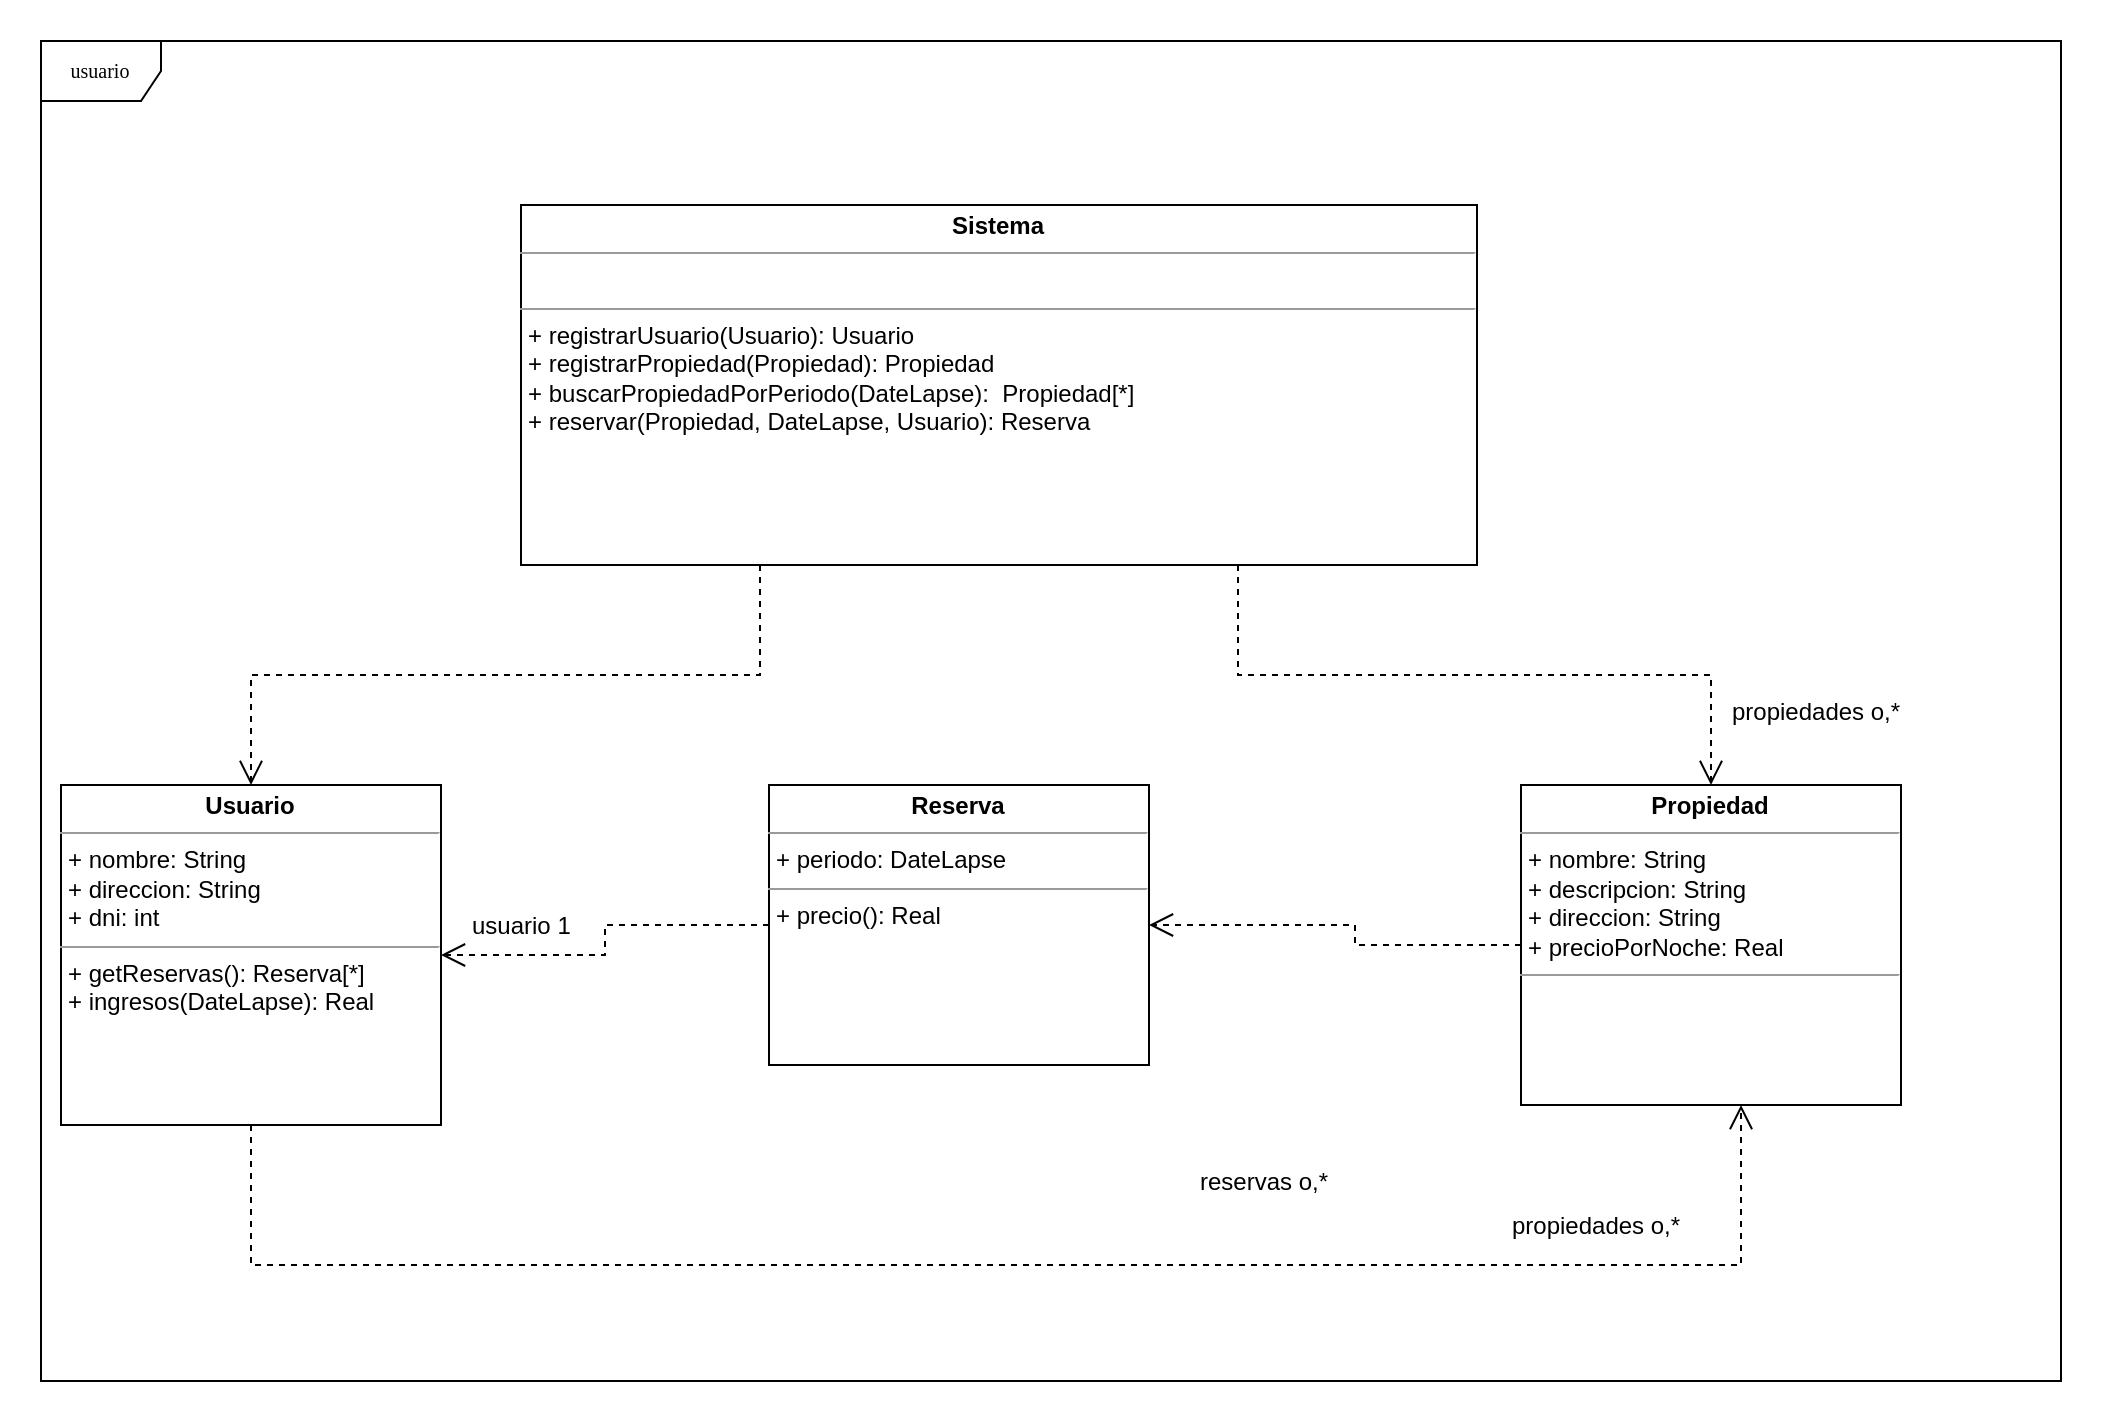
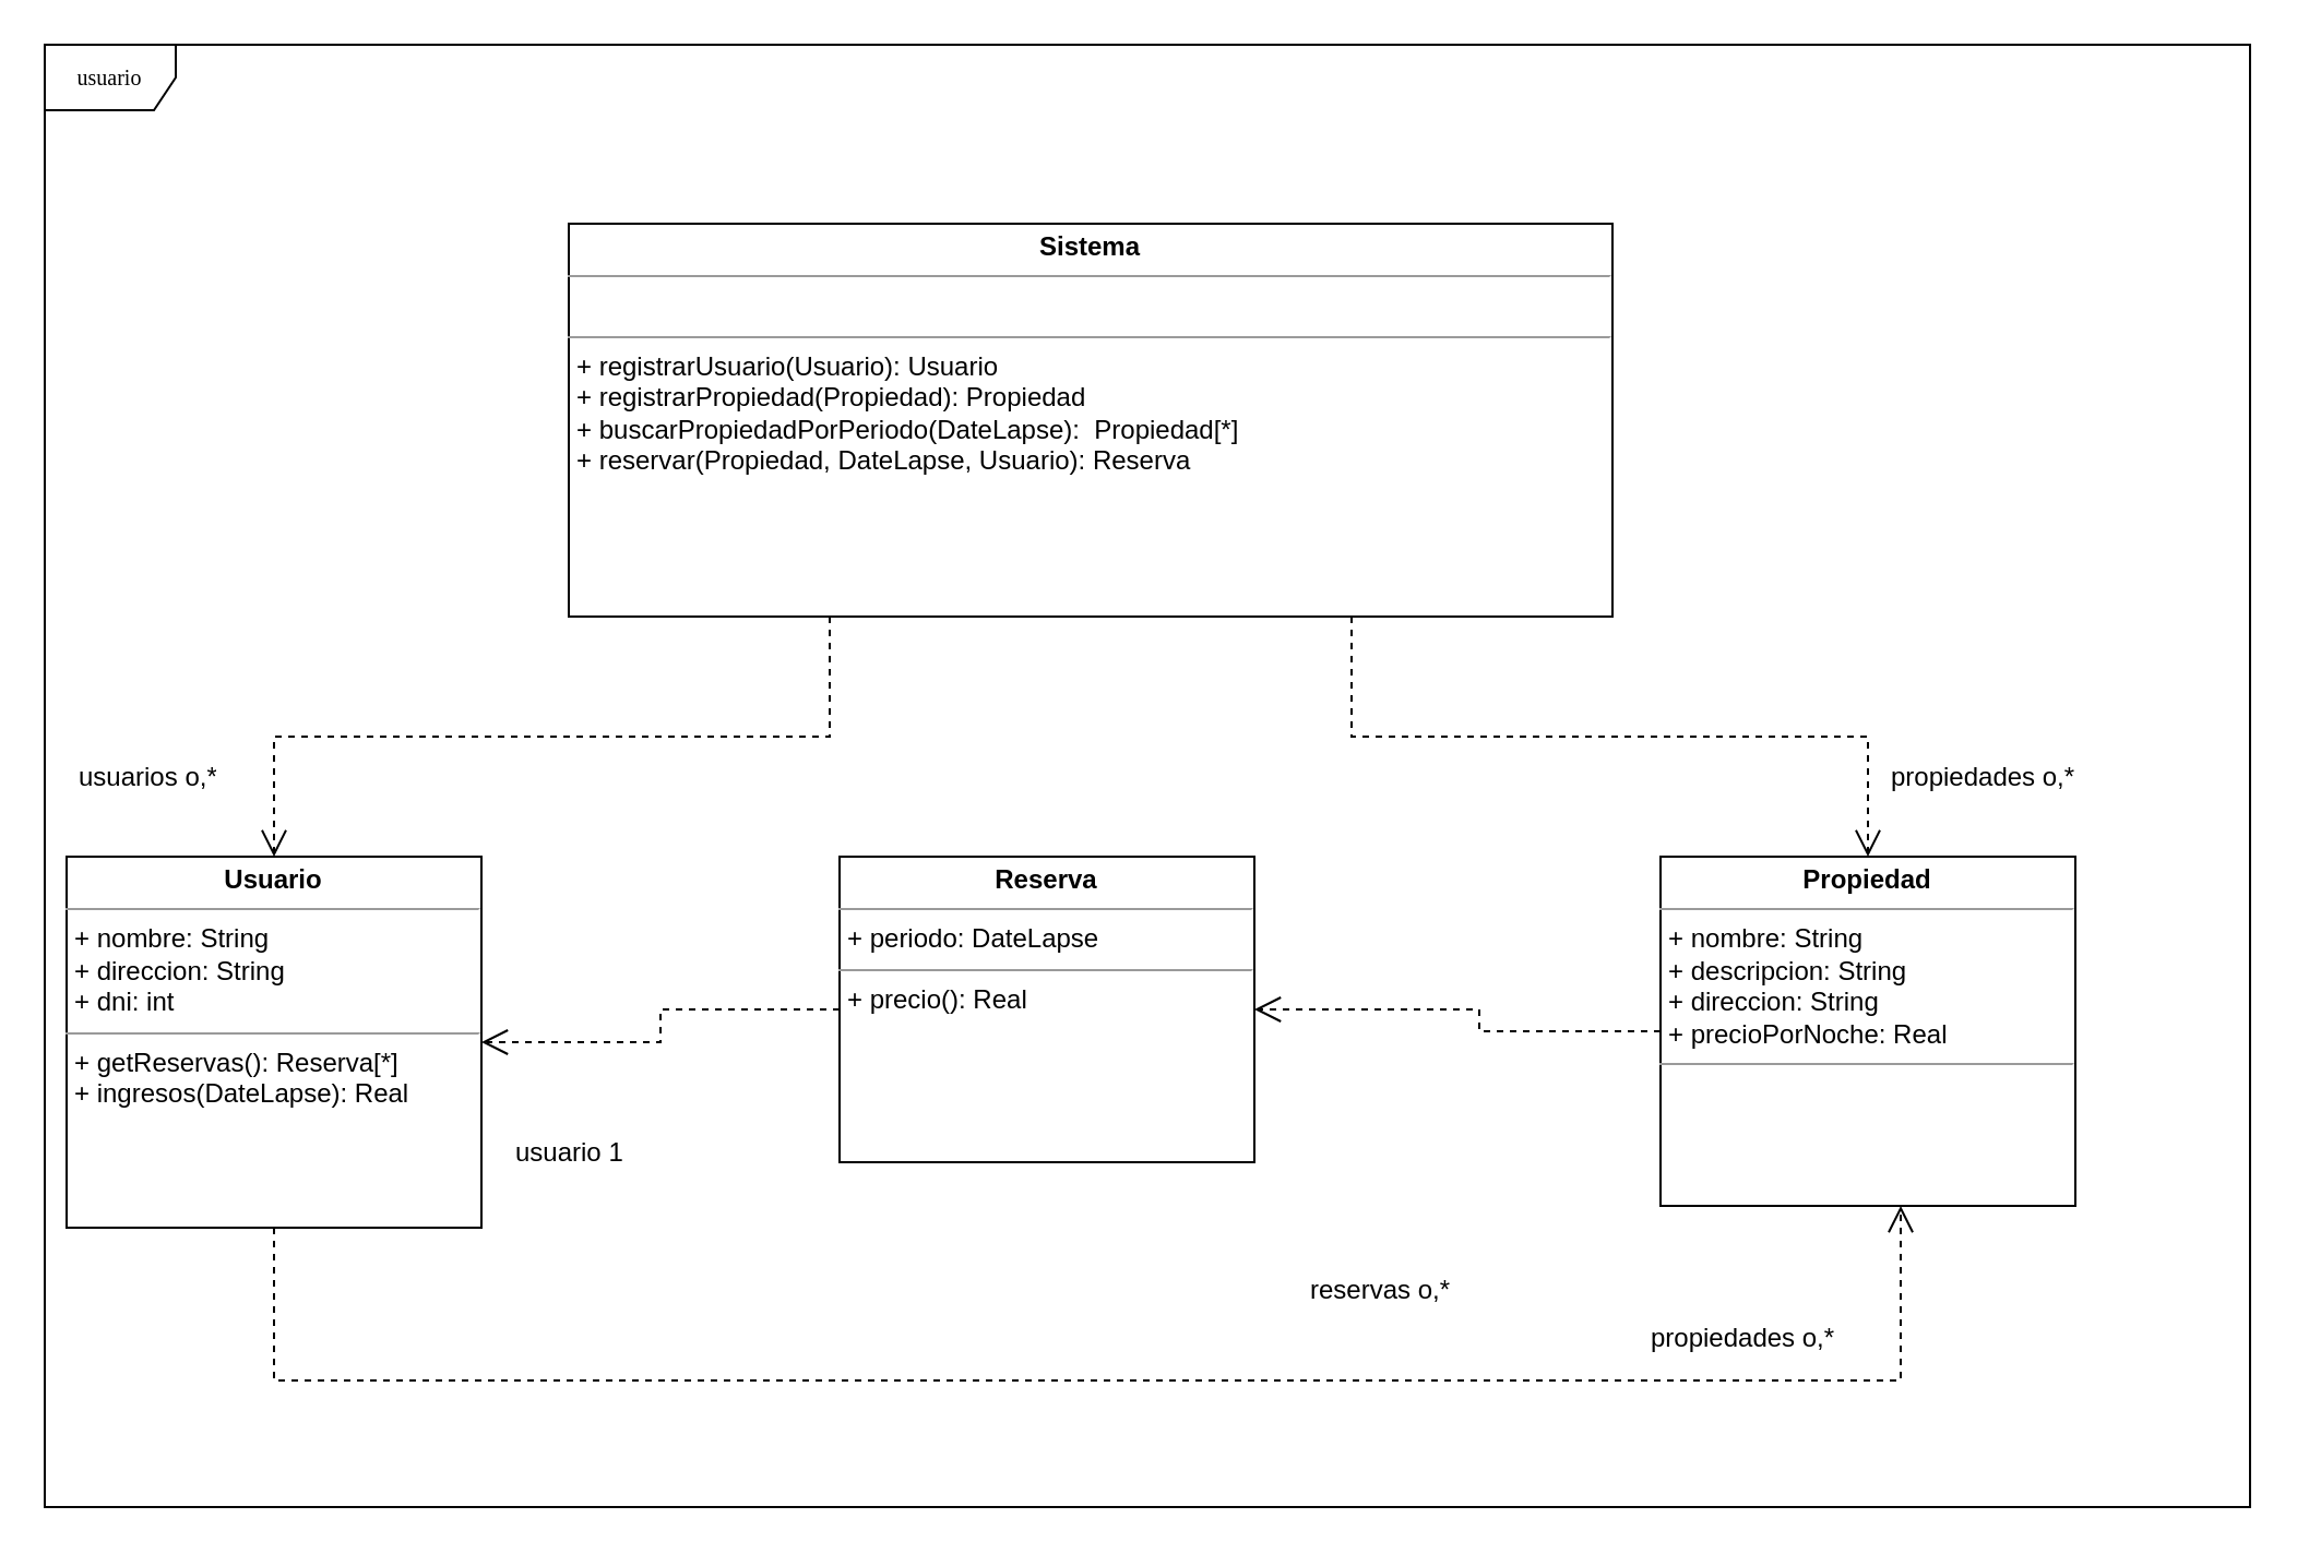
  <mxCell id="0" />
  <mxCell id="1" parent="0" />
  <mxCell id="2" value="usuario" style="shape=umlFrame;whiteSpace=wrap;html=1;rounded=0;shadow=0;comic=0;labelBackgroundColor=none;strokeWidth=1;fontFamily=Verdana;fontSize=10;align=center;" parent="1" vertex="1"><mxGeometry y="20" width="1010" height="670" as="geometry" x="20" /></mxCell>
  <mxCell id="3" style="edgeStyle=orthogonalEdgeStyle;rounded=0;html=1;labelBackgroundColor=none;startFill=0;endArrow=open;endFill=0;endSize=10;fontFamily=Verdana;fontSize=10;dashed=1;entryX=0.5;entryY=0;entryDx=0;entryDy=0;exitX=0.25;exitY=1;exitDx=0;exitDy=0;" parent="1" source="4" target="5" edge="1"><mxGeometry relative="1" as="geometry"><mxPoint x="150" y="402" as="targetPoint" /></mxGeometry></mxCell>
  <mxCell id="4" value="&lt;p style=&quot;margin:0px;margin-top:4px;text-align:center;&quot;&gt;&lt;b&gt;Sistema&lt;/b&gt;&lt;/p&gt;&lt;hr size=&quot;1&quot;&gt;&lt;p style=&quot;margin:0px;margin-left:4px;&quot;&gt;&lt;br&gt;&lt;/p&gt;&lt;hr size=&quot;1&quot;&gt;&lt;p style=&quot;margin:0px;margin-left:4px;&quot;&gt;+ registrarUsuario(Usuario): Usuario&lt;br&gt;+ registrarPropiedad(Propiedad): Propiedad&lt;/p&gt;&lt;p style=&quot;margin:0px;margin-left:4px;&quot;&gt;+ buscarPropiedadPorPeriodo(DateLapse):&amp;nbsp; Propiedad[*]&lt;/p&gt;&lt;p style=&quot;margin:0px;margin-left:4px;&quot;&gt;+ reservar(Propiedad, DateLapse, Usuario): Reserva&lt;/p&gt;&lt;p style=&quot;margin:0px;margin-left:4px;&quot;&gt;&lt;br&gt;&lt;/p&gt;" style="verticalAlign=top;align=left;overflow=fill;fontSize=12;fontFamily=Helvetica;html=1;rounded=0;shadow=0;comic=0;labelBackgroundColor=none;strokeWidth=1" parent="1" vertex="1"><mxGeometry x="260" y="102" width="478" height="180" as="geometry" /></mxCell>
  <mxCell id="5" value="&lt;p style=&quot;margin:0px;margin-top:4px;text-align:center;&quot;&gt;&lt;b&gt;Usuario&lt;/b&gt;&lt;/p&gt;&lt;hr size=&quot;1&quot;&gt;&lt;p style=&quot;margin:0px;margin-left:4px;&quot;&gt;+ nombre: String&lt;br&gt;+ direccion: String&lt;/p&gt;&lt;p style=&quot;margin:0px;margin-left:4px;&quot;&gt;+ dni: int&lt;/p&gt;&lt;hr size=&quot;1&quot;&gt;&lt;p style=&quot;margin:0px;margin-left:4px;&quot;&gt;+ getReservas(): Reserva[*]&lt;/p&gt;&lt;p style=&quot;margin:0px;margin-left:4px;&quot;&gt;+ ingresos(DateLapse): Real&lt;/p&gt;" style="verticalAlign=top;align=left;overflow=fill;fontSize=12;fontFamily=Helvetica;html=1;rounded=0;shadow=0;comic=0;labelBackgroundColor=none;strokeWidth=1" parent="1" vertex="1"><mxGeometry x="30" y="392" width="190" height="170" as="geometry" /></mxCell>
  <mxCell id="6" value="&lt;p style=&quot;margin:0px;margin-top:4px;text-align:center;&quot;&gt;&lt;b&gt;Reserva&lt;/b&gt;&lt;/p&gt;&lt;hr size=&quot;1&quot;&gt;&lt;p style=&quot;margin:0px;margin-left:4px;&quot;&gt;+ periodo: DateLapse&lt;/p&gt;&lt;hr size=&quot;1&quot;&gt;&lt;p style=&quot;margin:0px;margin-left:4px;&quot;&gt;+ precio(): Real&lt;br&gt;&lt;/p&gt;" style="verticalAlign=top;align=left;overflow=fill;fontSize=12;fontFamily=Helvetica;html=1;rounded=0;shadow=0;comic=0;labelBackgroundColor=none;strokeWidth=1" parent="1" vertex="1"><mxGeometry x="384" y="392" width="190" height="140" as="geometry" /></mxCell>
  <mxCell id="7" value="&lt;p style=&quot;margin:0px;margin-top:4px;text-align:center;&quot;&gt;&lt;b&gt;Propiedad&lt;/b&gt;&lt;/p&gt;&lt;hr size=&quot;1&quot;&gt;&lt;p style=&quot;margin:0px;margin-left:4px;&quot;&gt;+ nombre: String&lt;/p&gt;&lt;p style=&quot;margin:0px;margin-left:4px;&quot;&gt;+ descripcion: String&lt;br style=&quot;border-color: var(--border-color);&quot;&gt;+ direccion: String&lt;br&gt;&lt;/p&gt;&lt;p style=&quot;margin:0px;margin-left:4px;&quot;&gt;+ precioPorNoche: Real&lt;/p&gt;&lt;hr size=&quot;1&quot;&gt;&lt;p style=&quot;margin:0px;margin-left:4px;&quot;&gt;&lt;br&gt;&lt;/p&gt;" style="verticalAlign=top;align=left;overflow=fill;fontSize=12;fontFamily=Helvetica;html=1;rounded=0;shadow=0;comic=0;labelBackgroundColor=none;strokeWidth=1" parent="1" vertex="1"><mxGeometry x="760" y="392" width="190" height="160" as="geometry" /></mxCell>
  <mxCell id="8" style="edgeStyle=orthogonalEdgeStyle;rounded=0;html=1;labelBackgroundColor=none;startFill=0;endArrow=open;endFill=0;endSize=10;fontFamily=Verdana;fontSize=10;dashed=1;entryX=0.5;entryY=0;entryDx=0;entryDy=0;exitX=0.75;exitY=1;exitDx=0;exitDy=0;" parent="1" source="4" target="7" edge="1"><mxGeometry relative="1" as="geometry"><mxPoint x="470" y="282" as="sourcePoint" /><mxPoint x="360" y="412" as="targetPoint" /></mxGeometry></mxCell>
  <mxCell id="9" style="edgeStyle=orthogonalEdgeStyle;rounded=0;html=1;labelBackgroundColor=none;startFill=0;endArrow=open;endFill=0;endSize=10;fontFamily=Verdana;fontSize=10;dashed=1;exitX=0.5;exitY=1;exitDx=0;exitDy=0;entryX=0.579;entryY=1;entryDx=0;entryDy=0;entryPerimeter=0;" parent="1" source="5" target="7" edge="1"><mxGeometry relative="1" as="geometry"><mxPoint x="573" y="612" as="sourcePoint" /><mxPoint x="870" y="762" as="targetPoint" /><Array as="points"><mxPoint x="125" y="632" /><mxPoint x="870" y="632" /></Array></mxGeometry></mxCell>
  <mxCell id="10" style="edgeStyle=orthogonalEdgeStyle;rounded=0;html=1;labelBackgroundColor=none;startFill=0;endArrow=open;endFill=0;endSize=10;fontFamily=Verdana;fontSize=10;dashed=1;entryX=1;entryY=0.5;entryDx=0;entryDy=0;exitX=0;exitY=0.5;exitDx=0;exitDy=0;" parent="1" source="7" target="6" edge="1"><mxGeometry relative="1" as="geometry"><mxPoint x="760" y="462" as="sourcePoint" /><mxPoint x="770" y="472" as="targetPoint" /><Array as="points"><mxPoint x="677" y="472" /><mxPoint x="677" y="462" /></Array></mxGeometry></mxCell>
  <mxCell id="11" style="edgeStyle=orthogonalEdgeStyle;rounded=0;html=1;labelBackgroundColor=none;startFill=0;endArrow=open;endFill=0;endSize=10;fontFamily=Verdana;fontSize=10;dashed=1;entryX=1;entryY=0.5;entryDx=0;entryDy=0;exitX=0;exitY=0.5;exitDx=0;exitDy=0;" parent="1" source="6" target="5" edge="1"><mxGeometry relative="1" as="geometry"><mxPoint x="370" y="463" as="sourcePoint" /><mxPoint x="149" y="572" as="targetPoint" /></mxGeometry></mxCell>
+ <mxCell id="12" value="usuarios o,*" style="text;strokeColor=none;fillColor=none;align=left;verticalAlign=top;spacingLeft=4;spacingRight=4;overflow=hidden;rotatable=0;points=[[0,0.5],[1,0.5]];portConstraint=eastwest;whiteSpace=wrap;html=1;" parent="1" vertex="1"><mxGeometry x="30" y="342" width="100" height="26" as="geometry" /></mxCell>
  <mxCell id="13" value="propiedades o,*" style="text;strokeColor=none;fillColor=none;align=left;verticalAlign=top;spacingLeft=4;spacingRight=4;overflow=hidden;rotatable=0;points=[[0,0.5],[1,0.5]];portConstraint=eastwest;whiteSpace=wrap;html=1;" parent="1" vertex="1"><mxGeometry x="860" y="342" width="100" height="26" as="geometry" /></mxCell>
- <mxCell id="14" value="usuario 1" style="text;strokeColor=none;fillColor=none;align=left;verticalAlign=top;spacingLeft=4;spacingRight=4;overflow=hidden;rotatable=0;points=[[0,0.5],[1,0.5]];portConstraint=eastwest;whiteSpace=wrap;html=1;" parent="1" vertex="1"><mxGeometry x="230" y="449" width="100" height="26" as="geometry" /></mxCell>
+ <mxCell id="14" value="usuario 1" style="text;strokeColor=none;fillColor=none;align=left;verticalAlign=top;spacingLeft=4;spacingRight=4;overflow=hidden;rotatable=0;points=[[0,0.5],[1,0.5]];portConstraint=eastwest;whiteSpace=wrap;html=1;" parent="1" vertex="1"><mxGeometry x="230" y="514" width="100" height="26" as="geometry" /></mxCell>
  <mxCell id="15" value="reservas o,*" style="text;strokeColor=none;fillColor=none;align=left;verticalAlign=top;spacingLeft=4;spacingRight=4;overflow=hidden;rotatable=0;points=[[0,0.5],[1,0.5]];portConstraint=eastwest;whiteSpace=wrap;html=1;" parent="1" vertex="1"><mxGeometry x="594" y="577" width="100" height="26" as="geometry" /></mxCell>
  <mxCell id="16" value="propiedades o,*" style="text;strokeColor=none;fillColor=none;align=left;verticalAlign=top;spacingLeft=4;spacingRight=4;overflow=hidden;rotatable=0;points=[[0,0.5],[1,0.5]];portConstraint=eastwest;whiteSpace=wrap;html=1;" parent="1" vertex="1"><mxGeometry x="750" y="599" width="100" height="26" as="geometry" /></mxCell>
